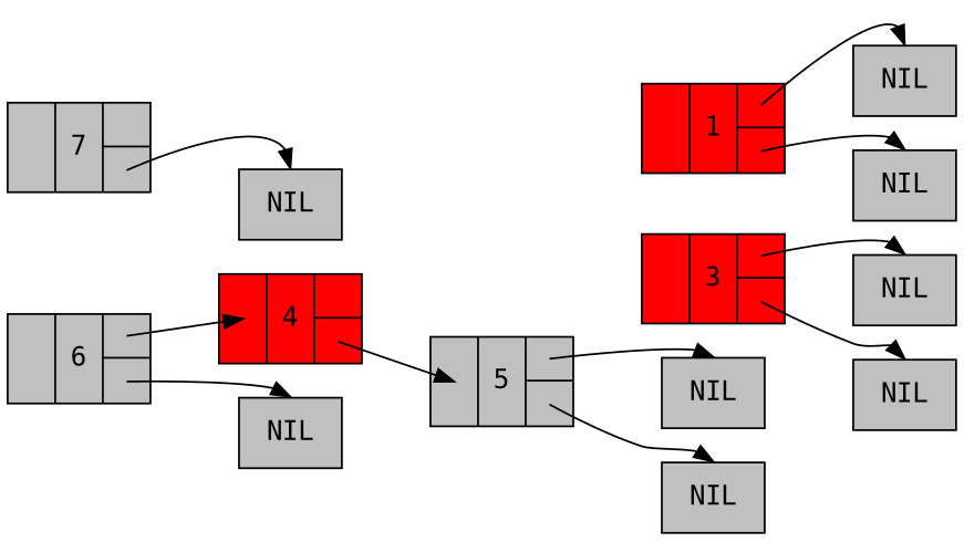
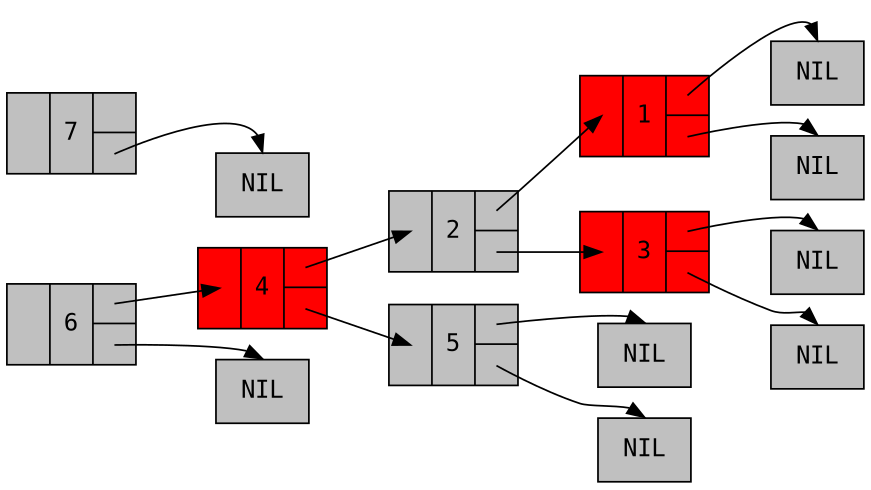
  digraph {
    fontname="DejaVu Sans Mono"
    rankdir=LR
    ranksep=0.5
    node [fillcolor=grey fontname="DejaVu Sans Mono" shape=record style=filled]
    edge [fontname="DejaVu Sans Mono" headclip=false headport=n tailclip=false tailport="right:c"]
    n1 [fillcolor=red label="{{<parent>}|1|{<left>|<right>}}"]
    n2 [label=NIL]
    n3 [label=NIL]
+   n4 [label="{{<parent>}|2|{<left>|<right>}}"]
    n5 [fillcolor=red label="{{<parent>}|3|{<left>|<right>}}"]
    n6 [label=NIL]
    n7 [label=NIL]
    n8 [fillcolor=red label="{{<parent>}|4|{<left>|<right>}}"]
    n9 [label="{{<parent>}|5|{<left>|<right>}}"]
    n10 [label=NIL]
    n11 [label=NIL]
    n12 [label="{{<parent>}|6|{<left>|<right>}}"]
    n13 [label=NIL]
    n14 [label="{{<parent>}|7|{<left>|<right>}}"]
    n15 [label=NIL]
    n1 -> n2 [tailport="left:c"]
    n1 -> n3
+   n4 -> n1 [headport="parent:c" tailport="left:c"]
+   n4 -> n5 [headport="parent:c"]
    n5 -> n6 [tailport="left:c"]
    n5 -> n7
+   n8 -> n4 [headport="parent:c" tailport="left:c"]
    n8 -> n9 [headport="parent:c"]
    n9 -> n10 [tailport="left:c"]
    n9 -> n11
    n12 -> n8 [headport="parent:c" tailport="left:c"]
    n12 -> n13
    n14 -> n15
  }
